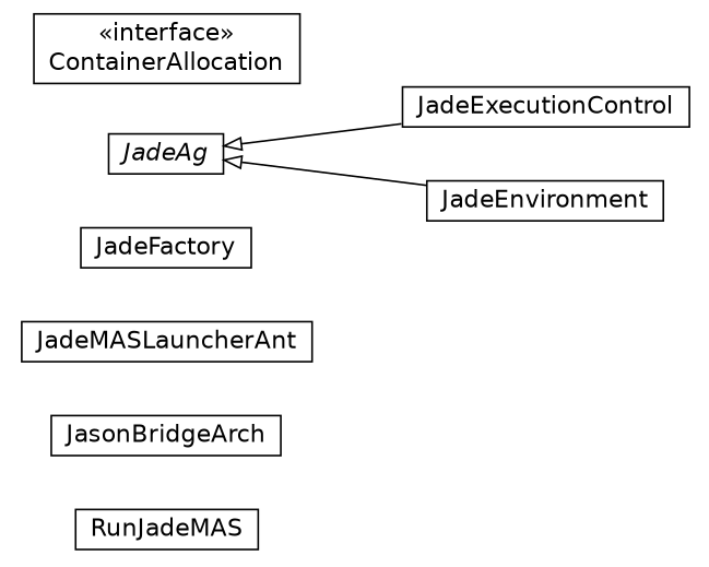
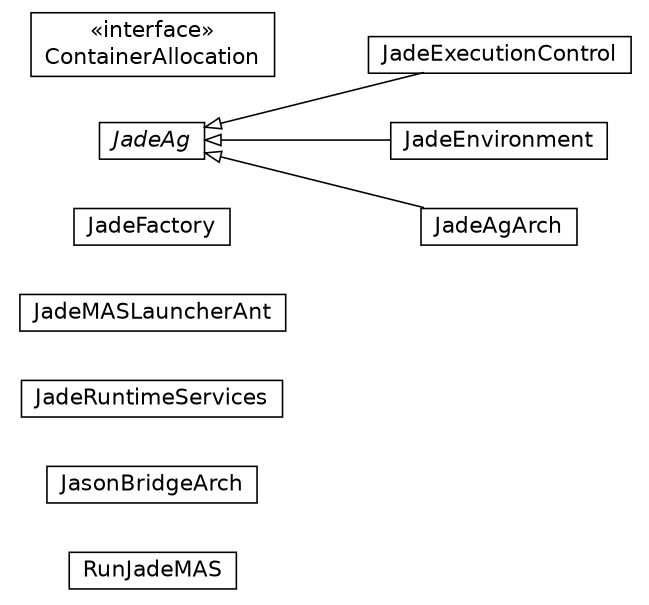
  digraph {
    nodesep=0.25
    ranksep=0.5
    rankdir=LR
    node [fontcolor=black fontname=Helvetica fontsize=14.0 shape=plaintext]
    edge [arrowtail=empty dir=back fontname=Helvetica fontsize=10 headport=p labelfontname=Helvetica labelfontsize=10 tailport=p]
    n1 [label=<<table title="jason.infra.jade.RunJadeMAS" border="0" cellborder="1" cellspacing="0" cellpadding="2" port="p" href="./RunJadeMAS.html"> 		<tr><td><table border="0" cellspacing="0" cellpadding="1"> <tr><td align="center" balign="center"> RunJadeMAS </td></tr> 		</table></td></tr> 		</table>>]
    n2 [label=<<table title="jason.infra.jade.JasonBridgeArch" border="0" cellborder="1" cellspacing="0" cellpadding="2" port="p" href="./JasonBridgeArch.html"> 		<tr><td><table border="0" cellspacing="0" cellpadding="1"> <tr><td align="center" balign="center"> JasonBridgeArch </td></tr> 		</table></td></tr> 		</table>>]
+   n3 [label=<<table title="jason.infra.jade.JadeRuntimeServices" border="0" cellborder="1" cellspacing="0" cellpadding="2" port="p" href="./JadeRuntimeServices.html"> 		<tr><td><table border="0" cellspacing="0" cellpadding="1"> <tr><td align="center" balign="center"> JadeRuntimeServices </td></tr> 		</table></td></tr> 		</table>>]
    n4 [label=<<table title="jason.infra.jade.JadeMASLauncherAnt" border="0" cellborder="1" cellspacing="0" cellpadding="2" port="p" href="./JadeMASLauncherAnt.html"> 		<tr><td><table border="0" cellspacing="0" cellpadding="1"> <tr><td align="center" balign="center"> JadeMASLauncherAnt </td></tr> 		</table></td></tr> 		</table>>]
    n5 [label=<<table title="jason.infra.jade.JadeFactory" border="0" cellborder="1" cellspacing="0" cellpadding="2" port="p" href="./JadeFactory.html"> 		<tr><td><table border="0" cellspacing="0" cellpadding="1"> <tr><td align="center" balign="center"> JadeFactory </td></tr> 		</table></td></tr> 		</table>>]
    n6 [label=<<table title="jason.infra.jade.JadeExecutionControl" border="0" cellborder="1" cellspacing="0" cellpadding="2" port="p" href="./JadeExecutionControl.html"> 		<tr><td><table border="0" cellspacing="0" cellpadding="1"> <tr><td align="center" balign="center"> JadeExecutionControl </td></tr> 		</table></td></tr> 		</table>>]
    n7 [label=<<table title="jason.infra.jade.JadeEnvironment" border="0" cellborder="1" cellspacing="0" cellpadding="2" port="p" href="./JadeEnvironment.html"> 		<tr><td><table border="0" cellspacing="0" cellpadding="1"> <tr><td align="center" balign="center"> JadeEnvironment </td></tr> 		</table></td></tr> 		</table>>]
+   n8 [label=<<table title="jason.infra.jade.JadeAgArch" border="0" cellborder="1" cellspacing="0" cellpadding="2" port="p" href="./JadeAgArch.html"> 		<tr><td><table border="0" cellspacing="0" cellpadding="1"> <tr><td align="center" balign="center"> JadeAgArch </td></tr> 		</table></td></tr> 		</table>>]
    n9 [label=<<table title="jason.infra.jade.JadeAg" border="0" cellborder="1" cellspacing="0" cellpadding="2" port="p" href="./JadeAg.html"> 		<tr><td><table border="0" cellspacing="0" cellpadding="1"> <tr><td align="center" balign="center"><font face="Helvetica-Oblique"> JadeAg </font></td></tr> 		</table></td></tr> 		</table>>]
    n10 [label=<<table title="jason.infra.jade.ContainerAllocation" border="0" cellborder="1" cellspacing="0" cellpadding="2" port="p" href="./ContainerAllocation.html"> 		<tr><td><table border="0" cellspacing="0" cellpadding="1"> <tr><td align="center" balign="center"> &#171;interface&#187; </td></tr> <tr><td align="center" balign="center"> ContainerAllocation </td></tr> 		</table></td></tr> 		</table>>]
    n9 -> n6
    n9 -> n7
+   n9 -> n8
  }
